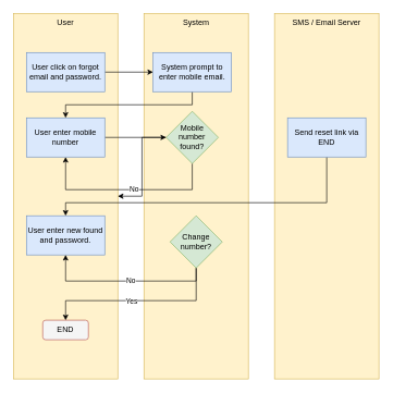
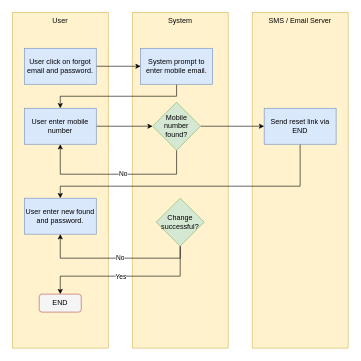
  <mxCell id="0" />
  <mxCell id="1" parent="0" />
  <mxCell id="2" value="User" style="rounded=0;whiteSpace=wrap;html=1;verticalAlign=top;fillColor=#fff2cc;strokeColor=#d6b656;" parent="1" vertex="1"><mxGeometry x="20" y="20" width="160" height="560" as="geometry" /></mxCell>
  <mxCell id="3" value="System" style="rounded=0;whiteSpace=wrap;html=1;verticalAlign=top;fillColor=#fff2cc;strokeColor=#d6b656;" parent="1" vertex="1"><mxGeometry x="220" y="20" width="160" height="560" as="geometry" /></mxCell>
  <mxCell id="4" value="SMS / Email Server" style="rounded=0;whiteSpace=wrap;html=1;verticalAlign=top;fillColor=#fff2cc;strokeColor=#d6b656;" parent="1" vertex="1"><mxGeometry x="420" y="20" width="160" height="560" as="geometry" /></mxCell>
  <mxCell id="5" style="edgeStyle=orthogonalEdgeStyle;rounded=0;orthogonalLoop=1;jettySize=auto;html=1;entryX=0;entryY=0.5;entryDx=0;entryDy=0;" parent="1" source="6" target="14" edge="1"><mxGeometry relative="1" as="geometry" /></mxCell>
  <mxCell id="6" value="User click on forgot email and password." style="rounded=0;whiteSpace=wrap;html=1;fillColor=#dae8fc;strokeColor=#6c8ebf;" parent="1" vertex="1"><mxGeometry x="40" y="80" width="120" height="60" as="geometry" /></mxCell>
  <mxCell id="7" value="No" style="edgeStyle=orthogonalEdgeStyle;rounded=0;orthogonalLoop=1;jettySize=auto;html=1;entryX=0.5;entryY=1;entryDx=0;entryDy=0;" parent="1" source="9" target="12" edge="1"><mxGeometry x="-0.095" relative="1" as="geometry"><Array as="points"><mxPoint x="294" y="290" /><mxPoint x="100" y="290" /></Array><mxPoint as="offset" /></mxGeometry></mxCell>
- <mxCell id="8" style="edgeStyle=orthogonalEdgeStyle;rounded=0;orthogonalLoop=1;jettySize=auto;html=1;" parent="1" source="9" target="2" edge="1"><mxGeometry relative="1" as="geometry" /></mxCell>
+ <mxCell id="8" style="edgeStyle=orthogonalEdgeStyle;rounded=0;orthogonalLoop=1;jettySize=auto;html=1;" parent="1" source="9" target="16" edge="1"><mxGeometry relative="1" as="geometry" /></mxCell>
  <mxCell id="9" value="Mobile number found?" style="rhombus;whiteSpace=wrap;html=1;fillColor=#d5e8d4;strokeColor=#82b366;" parent="1" vertex="1"><mxGeometry x="254" y="170" width="80" height="80" as="geometry" /></mxCell>
  <mxCell id="10" value="END" style="rounded=1;whiteSpace=wrap;html=1;fillColor=#f5f5f5;strokeColor=#b85450;" parent="1" vertex="1"><mxGeometry x="65" y="490" width="70" height="30" as="geometry" /></mxCell>
  <mxCell id="11" style="edgeStyle=orthogonalEdgeStyle;rounded=0;orthogonalLoop=1;jettySize=auto;html=1;entryX=0;entryY=0.5;entryDx=0;entryDy=0;" parent="1" source="12" target="9" edge="1"><mxGeometry relative="1" as="geometry" /></mxCell>
  <mxCell id="12" value="User enter mobile number" style="rounded=0;whiteSpace=wrap;html=1;fillColor=#dae8fc;strokeColor=#6c8ebf;" parent="1" vertex="1"><mxGeometry x="40" y="180" width="120" height="60" as="geometry" /></mxCell>
  <mxCell id="13" style="edgeStyle=orthogonalEdgeStyle;rounded=0;orthogonalLoop=1;jettySize=auto;html=1;entryX=0.5;entryY=0;entryDx=0;entryDy=0;" parent="1" source="14" target="12" edge="1"><mxGeometry relative="1" as="geometry"><Array as="points"><mxPoint x="294" y="160" /><mxPoint x="100" y="160" /></Array></mxGeometry></mxCell>
  <mxCell id="14" value="System prompt to enter mobile email." style="rounded=0;whiteSpace=wrap;html=1;fillColor=#dae8fc;strokeColor=#6c8ebf;" parent="1" vertex="1"><mxGeometry x="234" y="80" width="120" height="60" as="geometry" /></mxCell>
  <mxCell id="15" style="edgeStyle=orthogonalEdgeStyle;rounded=0;orthogonalLoop=1;jettySize=auto;html=1;entryX=0.5;entryY=0;entryDx=0;entryDy=0;entryPerimeter=0;" parent="1" source="16" target="17" edge="1"><mxGeometry relative="1" as="geometry"><Array as="points"><mxPoint x="500" y="310" /><mxPoint x="100" y="310" /></Array></mxGeometry></mxCell>
  <mxCell id="16" value="Send reset link via END" style="rounded=0;whiteSpace=wrap;html=1;fillColor=#dae8fc;strokeColor=#6c8ebf;" parent="1" vertex="1"><mxGeometry x="440" y="180" width="120" height="60" as="geometry" /></mxCell>
  <mxCell id="17" value="User enter new found and password." style="rounded=0;whiteSpace=wrap;html=1;fillColor=#dae8fc;strokeColor=#6c8ebf;" parent="1" vertex="1"><mxGeometry x="40" y="330" width="120" height="60" as="geometry" /></mxCell>
  <mxCell id="18" value="No" style="edgeStyle=orthogonalEdgeStyle;rounded=0;orthogonalLoop=1;jettySize=auto;html=1;entryX=0.5;entryY=1;entryDx=0;entryDy=0;" parent="1" source="21" target="17" edge="1"><mxGeometry x="-0.077" relative="1" as="geometry"><Array as="points"><mxPoint x="300" y="430" /><mxPoint x="100" y="430" /></Array><mxPoint as="offset" /></mxGeometry></mxCell>
  <mxCell id="19" style="edgeStyle=orthogonalEdgeStyle;rounded=0;orthogonalLoop=1;jettySize=auto;html=1;entryX=0.5;entryY=0;entryDx=0;entryDy=0;" parent="1" source="21" target="10" edge="1"><mxGeometry relative="1" as="geometry"><Array as="points"><mxPoint x="300" y="460" /><mxPoint x="100" y="460" /></Array></mxGeometry></mxCell>
  <mxCell id="20" value="Yes" style="edgeLabel;html=1;align=center;verticalAlign=middle;resizable=0;points=[];" parent="19" vertex="1" connectable="0"><mxGeometry x="-0.007" relative="1" as="geometry"><mxPoint x="-11" as="offset" /></mxGeometry></mxCell>
- <mxCell id="21" value="Change number?" style="rhombus;whiteSpace=wrap;html=1;fillColor=#d5e8d4;strokeColor=#82b366;" parent="1" vertex="1"><mxGeometry x="260" y="330" width="80" height="80" as="geometry" /></mxCell>
+ <mxCell id="21" value="Change successful?" style="rhombus;whiteSpace=wrap;html=1;fillColor=#d5e8d4;strokeColor=#82b366;" parent="1" vertex="1"><mxGeometry x="260" y="330" width="80" height="80" as="geometry" /></mxCell>
